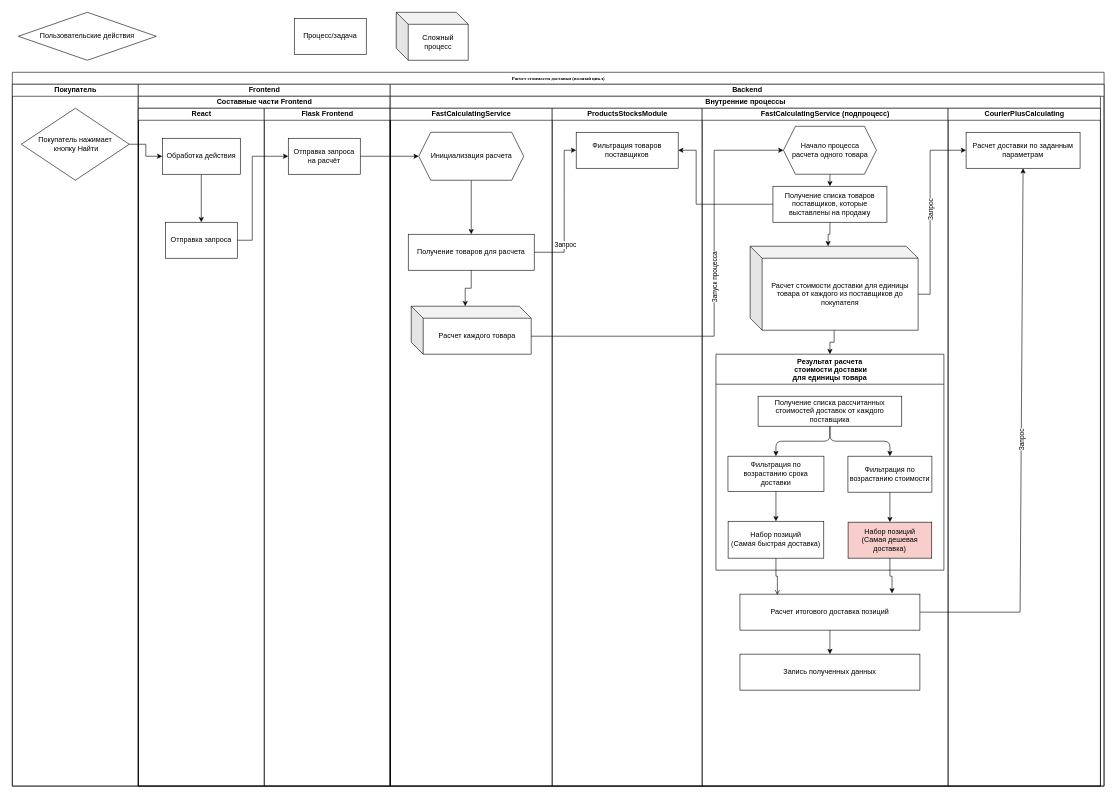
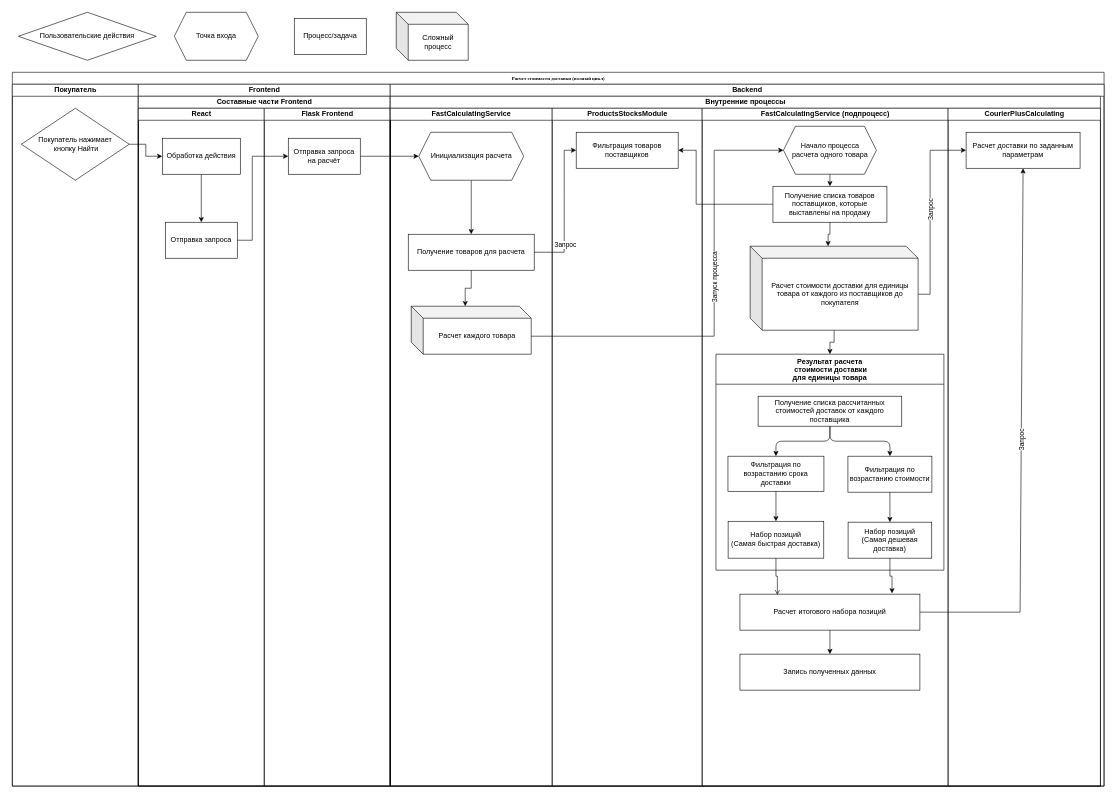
  <mxCell id="0" />
  <mxCell id="1" parent="0" />
  <mxCell id="2" value="Расчет стоимости доставки (полный цикл)" style="swimlane;html=1;childLayout=stackLayout;startSize=20;rounded=0;shadow=0;labelBackgroundColor=none;strokeWidth=1;fontFamily=Verdana;fontSize=8;align=center;" parent="1" vertex="1"><mxGeometry x="20" y="120" width="1820" height="1190" as="geometry" /></mxCell>
  <mxCell id="3" value="Покупатель" style="swimlane;html=1;startSize=20;" parent="2" vertex="1"><mxGeometry y="20" width="210" height="1170" as="geometry" /></mxCell>
  <mxCell id="4" value="Покупатель нажимает&lt;br&gt;&amp;nbsp;кнопку Найти" style="rhombus;whiteSpace=wrap;html=1;" vertex="1" parent="3"><mxGeometry x="15" y="40" width="180" height="120" as="geometry" /></mxCell>
  <mxCell id="5" value="Frontend" style="swimlane;html=1;startSize=20;" parent="2" vertex="1"><mxGeometry x="210" y="20" width="420" height="1170" as="geometry" /></mxCell>
  <mxCell id="6" value="Составные части Frontend" style="swimlane;childLayout=stackLayout;resizeParent=1;resizeParentMax=0;startSize=20;html=1;" vertex="1" parent="5"><mxGeometry y="20" width="420" height="1150" as="geometry" /></mxCell>
  <mxCell id="7" value="React" style="swimlane;startSize=20;html=1;" vertex="1" parent="6"><mxGeometry y="20" width="210" height="1130" as="geometry" /></mxCell>
  <mxCell id="8" value="" style="edgeStyle=orthogonalEdgeStyle;rounded=0;orthogonalLoop=1;jettySize=auto;html=1;" edge="1" parent="7" source="9" target="10"><mxGeometry relative="1" as="geometry" /></mxCell>
  <mxCell id="9" value="Обработка действия" style="rounded=0;whiteSpace=wrap;html=1;" vertex="1" parent="7"><mxGeometry x="40" y="50" width="130" height="60" as="geometry" /></mxCell>
  <mxCell id="10" value="Отправка запроса" style="whiteSpace=wrap;html=1;rounded=0;" vertex="1" parent="7"><mxGeometry x="45" y="190" width="120" height="60" as="geometry" /></mxCell>
  <mxCell id="11" value="Flask Frontend" style="swimlane;startSize=20;html=1;" vertex="1" parent="6"><mxGeometry x="210" y="20" width="210" height="1130" as="geometry" /></mxCell>
  <mxCell id="12" value="Отправка запроса&lt;br&gt;на расчёт" style="whiteSpace=wrap;html=1;rounded=0;" vertex="1" parent="11"><mxGeometry x="40" y="50" width="120" height="60" as="geometry" /></mxCell>
  <mxCell id="13" style="edgeStyle=orthogonalEdgeStyle;rounded=0;orthogonalLoop=1;jettySize=auto;html=1;exitX=1;exitY=0.5;exitDx=0;exitDy=0;entryX=0;entryY=0.5;entryDx=0;entryDy=0;" edge="1" parent="6" source="10" target="12"><mxGeometry relative="1" as="geometry"><Array as="points"><mxPoint x="190" y="240" /><mxPoint x="190" y="100" /></Array></mxGeometry></mxCell>
  <mxCell id="14" value="Backend" style="swimlane;html=1;startSize=20;" parent="2" vertex="1"><mxGeometry x="630" y="20" width="1190" height="1170" as="geometry"><mxRectangle x="350" y="20" width="40" height="730" as="alternateBounds" /></mxGeometry></mxCell>
  <mxCell id="15" value="Внутренние процессы" style="swimlane;childLayout=stackLayout;resizeParent=1;resizeParentMax=0;startSize=20;html=1;" vertex="1" parent="14"><mxGeometry y="20" width="1184" height="1150" as="geometry" /></mxCell>
  <mxCell id="16" value="FastCalculatingService" style="swimlane;startSize=20;html=1;" vertex="1" parent="15"><mxGeometry y="20" width="270" height="1130" as="geometry" /></mxCell>
  <mxCell id="17" value="" style="edgeStyle=orthogonalEdgeStyle;rounded=0;orthogonalLoop=1;jettySize=auto;html=1;" edge="1" parent="16" source="18" target="19"><mxGeometry relative="1" as="geometry" /></mxCell>
  <mxCell id="18" value="Инициализация расчета" style="shape=hexagon;perimeter=hexagonPerimeter2;whiteSpace=wrap;html=1;fixedSize=1;" vertex="1" parent="16"><mxGeometry x="47.5" y="40" width="175" height="80" as="geometry" /></mxCell>
  <mxCell id="19" value="Получение товаров для расчета" style="whiteSpace=wrap;html=1;" vertex="1" parent="16"><mxGeometry x="30" y="210" width="210" height="60" as="geometry" /></mxCell>
  <mxCell id="20" value="Расчет каждого товара" style="shape=cube;whiteSpace=wrap;html=1;boundedLbl=1;backgroundOutline=1;darkOpacity=0.05;darkOpacity2=0.1;" vertex="1" parent="16"><mxGeometry x="35" y="330" width="200" height="80" as="geometry" /></mxCell>
  <mxCell id="21" style="edgeStyle=orthogonalEdgeStyle;rounded=0;orthogonalLoop=1;jettySize=auto;html=1;exitX=0.5;exitY=1;exitDx=0;exitDy=0;entryX=0;entryY=0;entryDx=90;entryDy=0;entryPerimeter=0;" edge="1" parent="16" source="19" target="20"><mxGeometry relative="1" as="geometry" /></mxCell>
  <mxCell id="22" value="ProductsStocksModule" style="swimlane;startSize=20;html=1;" vertex="1" parent="15"><mxGeometry x="270" y="20" width="250" height="1130" as="geometry" /></mxCell>
  <mxCell id="23" value="Фильтрация товаров поставщиков" style="whiteSpace=wrap;html=1;" vertex="1" parent="22"><mxGeometry x="40" y="40" width="170" height="60" as="geometry" /></mxCell>
  <mxCell id="24" value="" style="endArrow=classic;html=1;rounded=0;exitX=1;exitY=0.5;exitDx=0;exitDy=0;entryX=0;entryY=0.5;entryDx=0;entryDy=0;" edge="1" parent="15" source="19" target="23"><mxGeometry relative="1" as="geometry"><mxPoint x="350" y="340" as="sourcePoint" /><mxPoint x="450" y="340" as="targetPoint" /><Array as="points"><mxPoint x="290" y="260" /><mxPoint x="290" y="170" /><mxPoint x="290" y="90" /></Array></mxGeometry></mxCell>
  <mxCell id="25" value="Запрос" style="edgeLabel;html=1;align=center;verticalAlign=middle;resizable=0;points=[];" vertex="1" connectable="0" parent="24"><mxGeometry x="-0.472" y="-1" relative="1" as="geometry"><mxPoint as="offset" /></mxGeometry></mxCell>
  <mxCell id="26" value="FastCalculatingService (подпроцесс)" style="swimlane;startSize=20;html=1;" vertex="1" parent="15"><mxGeometry x="520" y="20" width="410" height="1130" as="geometry" /></mxCell>
  <mxCell id="27" value="Получение списка товаров поставщиков, которые выставлены на продажу" style="whiteSpace=wrap;html=1;" vertex="1" parent="26"><mxGeometry x="118" y="130" width="190" height="60" as="geometry" /></mxCell>
  <mxCell id="28" style="edgeStyle=orthogonalEdgeStyle;rounded=0;orthogonalLoop=1;jettySize=auto;html=1;exitX=0.5;exitY=1;exitDx=0;exitDy=0;entryX=0.5;entryY=0;entryDx=0;entryDy=0;" edge="1" parent="26" source="29" target="27"><mxGeometry relative="1" as="geometry" /></mxCell>
  <mxCell id="29" value="Начало процесса &lt;br&gt;расчета одного товара" style="shape=hexagon;perimeter=hexagonPerimeter2;whiteSpace=wrap;html=1;fixedSize=1;" vertex="1" parent="26"><mxGeometry x="135.5" y="30" width="155" height="80" as="geometry" /></mxCell>
  <mxCell id="30" style="edgeStyle=orthogonalEdgeStyle;rounded=0;orthogonalLoop=1;jettySize=auto;html=1;entryX=0.5;entryY=0;entryDx=0;entryDy=0;" edge="1" parent="26" source="31" target="33"><mxGeometry relative="1" as="geometry" /></mxCell>
  <mxCell id="31" value="Расчет стоимости доставки для единицы товара от каждого из поставщиков до покупателя" style="shape=cube;whiteSpace=wrap;html=1;boundedLbl=1;backgroundOutline=1;darkOpacity=0.05;darkOpacity2=0.1;" vertex="1" parent="26"><mxGeometry x="80" y="230" width="280" height="140" as="geometry" /></mxCell>
  <mxCell id="32" style="edgeStyle=orthogonalEdgeStyle;rounded=0;orthogonalLoop=1;jettySize=auto;html=1;exitX=0.5;exitY=1;exitDx=0;exitDy=0;entryX=0;entryY=0;entryDx=130;entryDy=0;entryPerimeter=0;" edge="1" parent="26" source="27" target="31"><mxGeometry relative="1" as="geometry" /></mxCell>
  <mxCell id="33" value="Результат расчета&#10; стоимости доставки &#10;для единицы товара" style="swimlane;startSize=50;horizontal=1;childLayout=treeLayout;horizontalTree=0;resizable=0;containerType=tree;fontSize=12;" vertex="1" parent="26"><mxGeometry x="23" y="410" width="380" height="360" as="geometry" /></mxCell>
  <mxCell id="34" value="Получение списка рассчитанных стоимостей доставок от каждого поставщика" style="whiteSpace=wrap;html=1;" vertex="1" parent="33"><mxGeometry x="70.25" y="70" width="239.5" height="50" as="geometry" /></mxCell>
  <mxCell id="35" value="Фильтрация по возрастанию срока доставки" style="whiteSpace=wrap;html=1;" vertex="1" parent="33"><mxGeometry x="20" y="170" width="160" height="58.5" as="geometry" /></mxCell>
  <mxCell id="36" value="" style="edgeStyle=elbowEdgeStyle;elbow=vertical;html=1;rounded=1;curved=0;sourcePerimeterSpacing=0;targetPerimeterSpacing=0;startSize=6;endSize=6;" edge="1" parent="33" source="34" target="35"><mxGeometry relative="1" as="geometry" /></mxCell>
  <mxCell id="37" value="Фильтрация по возрастанию стоимости" style="whiteSpace=wrap;html=1;" vertex="1" parent="33"><mxGeometry x="220" y="170" width="140" height="60" as="geometry" /></mxCell>
  <mxCell id="38" value="" style="edgeStyle=elbowEdgeStyle;elbow=vertical;html=1;rounded=1;curved=0;sourcePerimeterSpacing=0;targetPerimeterSpacing=0;startSize=6;endSize=6;" edge="1" parent="33" source="34" target="37"><mxGeometry relative="1" as="geometry" /></mxCell>
  <mxCell id="39" value="" style="edgeStyle=elbowEdgeStyle;elbow=vertical;html=1;rounded=1;curved=0;sourcePerimeterSpacing=0;targetPerimeterSpacing=0;startSize=6;endSize=6;" edge="1" target="40" source="35" parent="33"><mxGeometry relative="1" as="geometry"><mxPoint x="1393.25" y="700" as="sourcePoint" /></mxGeometry></mxCell>
  <mxCell id="40" value="Набор позиций &lt;br&gt;(Самая быстрая доставка)" style="whiteSpace=wrap;html=1;" vertex="1" parent="33"><mxGeometry x="20.25" y="278.5" width="159.5" height="61.5" as="geometry" /></mxCell>
  <mxCell id="41" value="" style="edgeStyle=elbowEdgeStyle;elbow=vertical;html=1;rounded=1;curved=0;sourcePerimeterSpacing=0;targetPerimeterSpacing=0;startSize=6;endSize=6;" edge="1" target="42" source="37" parent="33"><mxGeometry relative="1" as="geometry"><mxPoint x="1393.25" y="700" as="sourcePoint" /></mxGeometry></mxCell>
- <mxCell id="42" value="Набор позиций &lt;br&gt;(Самая дешевая доставка)" style="whiteSpace=wrap;html=1;fillColor=#f8cecc;" vertex="1" parent="33"><mxGeometry x="220.25" y="280" width="139.5" height="60" as="geometry" /></mxCell>
+ <mxCell id="42" value="Набор позиций &lt;br&gt;(Самая дешевая доставка)" style="whiteSpace=wrap;html=1;" vertex="1" parent="33"><mxGeometry x="220.25" y="280" width="139.5" height="60" as="geometry" /></mxCell>
  <mxCell id="43" style="edgeStyle=orthogonalEdgeStyle;rounded=0;orthogonalLoop=1;jettySize=auto;html=1;exitX=0.5;exitY=1;exitDx=0;exitDy=0;entryX=0.5;entryY=0;entryDx=0;entryDy=0;" edge="1" parent="26" source="44" target="47"><mxGeometry relative="1" as="geometry" /></mxCell>
- <mxCell id="44" value="Расчет итогового доставка позиций" style="rounded=0;whiteSpace=wrap;html=1;" vertex="1" parent="26"><mxGeometry x="63" y="810" width="300" height="60" as="geometry" /></mxCell>
+ <mxCell id="44" value="Расчет итогового набора позиций" style="rounded=0;whiteSpace=wrap;html=1;" vertex="1" parent="26"><mxGeometry x="63" y="810" width="300" height="60" as="geometry" /></mxCell>
  <mxCell id="45" style="edgeStyle=orthogonalEdgeStyle;rounded=0;orthogonalLoop=1;jettySize=auto;html=1;exitX=0.5;exitY=1;exitDx=0;exitDy=0;entryX=0.208;entryY=0.022;entryDx=0;entryDy=0;entryPerimeter=0;endArrow=open;" edge="1" parent="26" source="40" target="44"><mxGeometry relative="1" as="geometry" /></mxCell>
  <mxCell id="46" style="edgeStyle=orthogonalEdgeStyle;rounded=0;orthogonalLoop=1;jettySize=auto;html=1;exitX=0.5;exitY=1;exitDx=0;exitDy=0;entryX=0.845;entryY=-0.022;entryDx=0;entryDy=0;entryPerimeter=0;" edge="1" parent="26" source="42" target="44"><mxGeometry relative="1" as="geometry" /></mxCell>
  <mxCell id="47" value="Запись полученных данных" style="rounded=0;whiteSpace=wrap;html=1;" vertex="1" parent="26"><mxGeometry x="63" y="910" width="300" height="60" as="geometry" /></mxCell>
  <mxCell id="48" value="CourierPlusCalculating" style="swimlane;startSize=20;html=1;" vertex="1" parent="15"><mxGeometry x="930" y="20" width="254" height="1130" as="geometry" /></mxCell>
  <mxCell id="49" value="Расчет доставки по заданным параметрам" style="whiteSpace=wrap;html=1;" vertex="1" parent="48"><mxGeometry x="30" y="40" width="190" height="60" as="geometry" /></mxCell>
  <mxCell id="50" value="" style="endArrow=classic;html=1;rounded=0;exitX=0;exitY=0;exitDx=200;exitDy=50;exitPerimeter=0;entryX=0;entryY=0.5;entryDx=0;entryDy=0;" edge="1" parent="15" source="20" target="29"><mxGeometry relative="1" as="geometry"><mxPoint x="420" y="300" as="sourcePoint" /><mxPoint x="520" y="310" as="targetPoint" /><Array as="points"><mxPoint x="290" y="400" /><mxPoint x="540" y="400" /><mxPoint x="540" y="250" /><mxPoint x="540" y="90" /></Array></mxGeometry></mxCell>
  <mxCell id="51" value="Запуск процесса" style="edgeLabel;resizable=0;html=1;align=center;verticalAlign=middle;rotation=-90;" connectable="0" vertex="1" parent="50"><mxGeometry relative="1" as="geometry"><mxPoint y="-37" as="offset" /></mxGeometry></mxCell>
  <mxCell id="52" style="edgeStyle=orthogonalEdgeStyle;rounded=0;orthogonalLoop=1;jettySize=auto;html=1;exitX=0;exitY=0.5;exitDx=0;exitDy=0;entryX=1;entryY=0.5;entryDx=0;entryDy=0;" edge="1" parent="15" source="27" target="23"><mxGeometry relative="1" as="geometry"><Array as="points"><mxPoint x="510" y="180" /><mxPoint x="510" y="90" /></Array></mxGeometry></mxCell>
  <mxCell id="53" value="" style="endArrow=classic;html=1;rounded=0;exitX=0;exitY=0;exitDx=280;exitDy=80;exitPerimeter=0;entryX=0;entryY=0.5;entryDx=0;entryDy=0;" edge="1" parent="15" source="31" target="49"><mxGeometry relative="1" as="geometry"><mxPoint x="840" y="260" as="sourcePoint" /><mxPoint x="940" y="260" as="targetPoint" /><Array as="points"><mxPoint x="900" y="330" /><mxPoint x="900" y="210" /><mxPoint x="900" y="90" /></Array></mxGeometry></mxCell>
  <mxCell id="54" value="Запрос" style="edgeLabel;resizable=0;html=1;align=center;verticalAlign=middle;rotation=-90;" connectable="0" vertex="1" parent="53"><mxGeometry relative="1" as="geometry" /></mxCell>
  <mxCell id="55" value="" style="endArrow=classic;html=1;rounded=0;exitX=1;exitY=0.5;exitDx=0;exitDy=0;entryX=0.5;entryY=1;entryDx=0;entryDy=0;" edge="1" parent="15" source="44" target="49"><mxGeometry relative="1" as="geometry"><mxPoint x="1030" y="400" as="sourcePoint" /><mxPoint x="1130" y="400" as="targetPoint" /><Array as="points"><mxPoint x="1050" y="860" /></Array></mxGeometry></mxCell>
  <mxCell id="56" value="Запрос" style="edgeLabel;resizable=0;html=1;align=center;verticalAlign=middle;rotation=-90;" connectable="0" vertex="1" parent="55"><mxGeometry relative="1" as="geometry" /></mxCell>
  <mxCell id="57" style="edgeStyle=orthogonalEdgeStyle;rounded=0;orthogonalLoop=1;jettySize=auto;html=1;exitX=1;exitY=0.5;exitDx=0;exitDy=0;entryX=0;entryY=0.5;entryDx=0;entryDy=0;" edge="1" parent="2" source="4" target="9"><mxGeometry relative="1" as="geometry" /></mxCell>
  <mxCell id="58" style="edgeStyle=orthogonalEdgeStyle;rounded=0;orthogonalLoop=1;jettySize=auto;html=1;exitX=1;exitY=0.5;exitDx=0;exitDy=0;entryX=0;entryY=0.5;entryDx=0;entryDy=0;" edge="1" parent="2" source="12" target="18"><mxGeometry relative="1" as="geometry" /></mxCell>
  <mxCell id="59" value="Пользовательские действия" style="rhombus;whiteSpace=wrap;html=1;" vertex="1" parent="1"><mxGeometry x="30" y="20" width="230" height="80" as="geometry" /></mxCell>
+ <mxCell id="60" value="Точка входа" style="shape=hexagon;perimeter=hexagonPerimeter2;whiteSpace=wrap;html=1;fixedSize=1;" vertex="1" parent="1"><mxGeometry x="290" y="20" width="140" height="80" as="geometry" /></mxCell>
  <mxCell id="61" value="Процесс/задача" style="rounded=0;whiteSpace=wrap;html=1;" vertex="1" parent="1"><mxGeometry x="490" y="30" width="120" height="60" as="geometry" /></mxCell>
  <mxCell id="62" value="Сложный процесс" style="shape=cube;whiteSpace=wrap;html=1;boundedLbl=1;backgroundOutline=1;darkOpacity=0.05;darkOpacity2=0.1;" vertex="1" parent="1"><mxGeometry x="660" y="20" width="120" height="80" as="geometry" /></mxCell>
